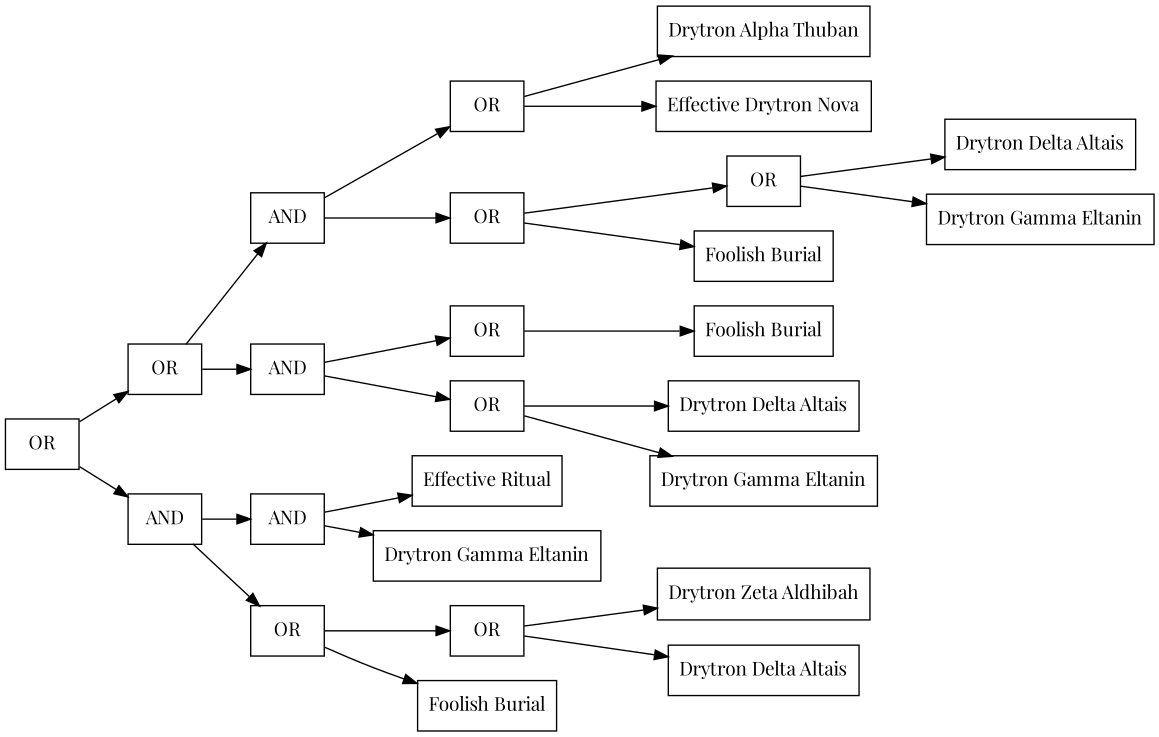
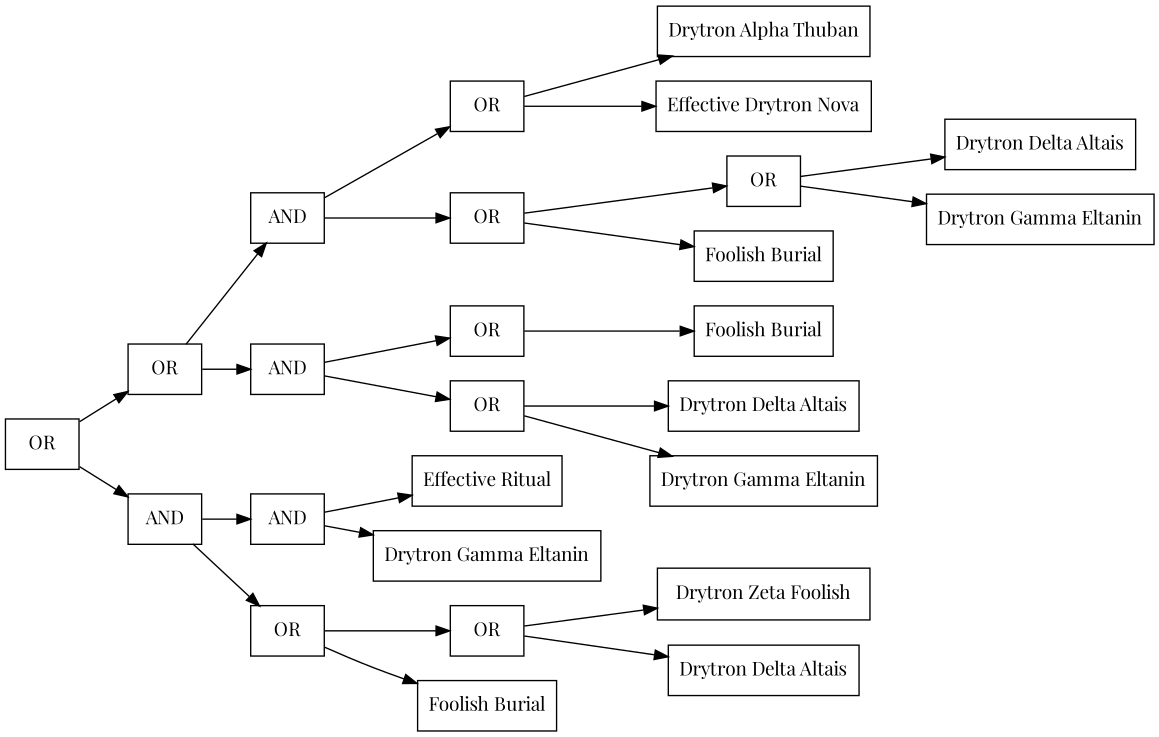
  digraph {
    fontname="Playfair Display"
    rankdir=LR
    splines=spline
    node [fontname="Playfair Display" shape=record]
    edge [fontname="Playfair Display"]
    n1 [label=OR]
    n2 [label=OR]
    n3 [label=AND]
    n4 [label=AND]
    n5 [label=AND]
    n6 [label=AND]
    n7 [label=OR]
    n8 [label=OR]
    n9 [label=OR]
    n10 [label=OR]
    n11 [label=OR]
    n12 [label="Effective Ritual"]
    n13 [label="Drytron Gamma Eltanin"]
    n14 [label=OR]
    n15 [label="Foolish Burial"]
    n16 [label="Drytron Alpha Thuban"]
    n17 [label="Effective Drytron Nova"]
    n18 [label=OR]
    n19 [label="Foolish Burial"]
    n20 [label="Foolish Burial"]
    n21 [label="Drytron Delta Altais"]
    n22 [label="Drytron Gamma Eltanin"]
-   n23 [label="Drytron Zeta Aldhibah"]
+   n23 [label="Drytron Zeta Foolish"]
    n24 [label="Drytron Delta Altais"]
    n25 [label="Drytron Delta Altais"]
    n26 [label="Drytron Gamma Eltanin"]
    n1 -> n2
    n1 -> n3
    n2 -> n4
    n2 -> n5
    n3 -> n6
    n3 -> n7
    n4 -> n8
    n4 -> n9
    n5 -> n10
    n5 -> n11
    n6 -> n12
    n6 -> n13
    n7 -> n14
    n7 -> n15
    n8 -> n16
    n8 -> n17
    n9 -> n18
    n9 -> n19
    n10 -> n20
    n11 -> n21
    n11 -> n22
    n14 -> n23
    n14 -> n24
    n18 -> n25
    n18 -> n26
  }
